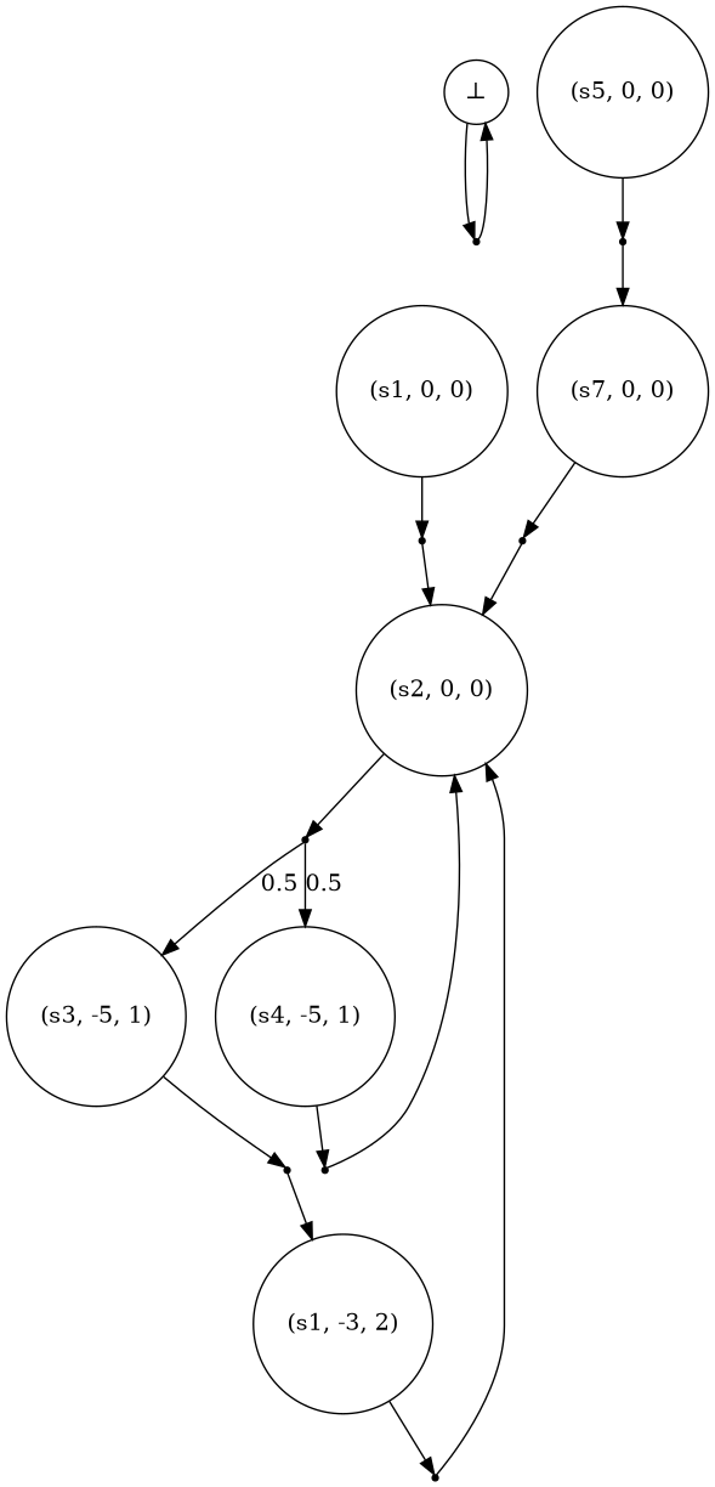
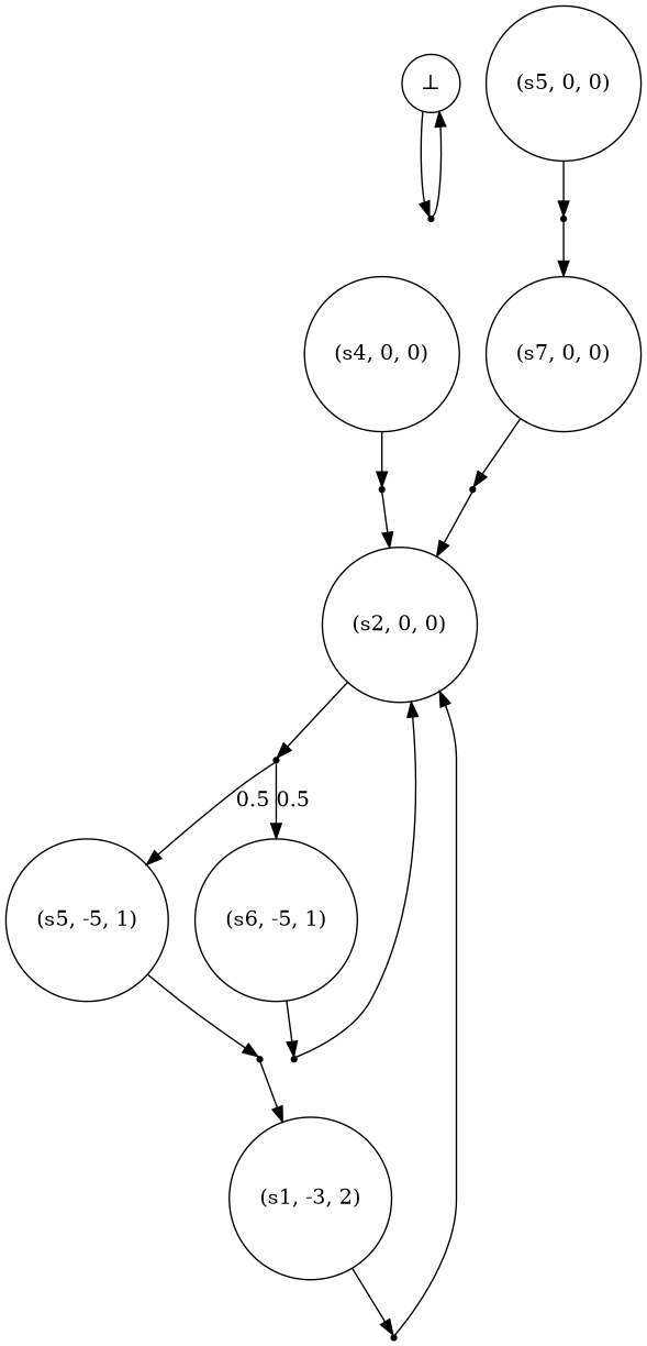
  digraph {
    node [shape=circle]
    n1 [label="⊥"]
    n2 [label=a0 shape=point]
    n3 [label="(s2, 0, 0)"]
    n4 [label=a1 shape=point]
-   n5 [label="(s4, -5, 1)"]
-   n6 [label="(s3, -5, 1)"]
+   n5 [label="(s6, -5, 1)"]
+   n6 [label="(s5, -5, 1)"]
    n7 [label=a2 shape=point]
    n8 [label=a3 shape=point]
    n9 [label="(s1, -3, 2)"]
    n10 [label=a4 shape=point]
-   n11 [label="(s1, 0, 0)"]
+   n11 [label="(s4, 0, 0)"]
    n12 [label=a5 shape=point]
    n13 [label="(s5, 0, 0)"]
    n14 [label=a6 shape=point]
    n15 [label="(s7, 0, 0)"]
    n16 [label=a7 shape=point]
    n1 -> n2
    n2 -> n1
    n3 -> n4
    n4 -> n5 [label=0.5]
    n4 -> n6 [label=0.5]
    n5 -> n7
    n6 -> n8
    n7 -> n3
    n8 -> n9
    n9 -> n10
    n10 -> n3
    n11 -> n12
    n12 -> n3
    n13 -> n14
    n14 -> n15
    n15 -> n16
    n16 -> n3
  }
